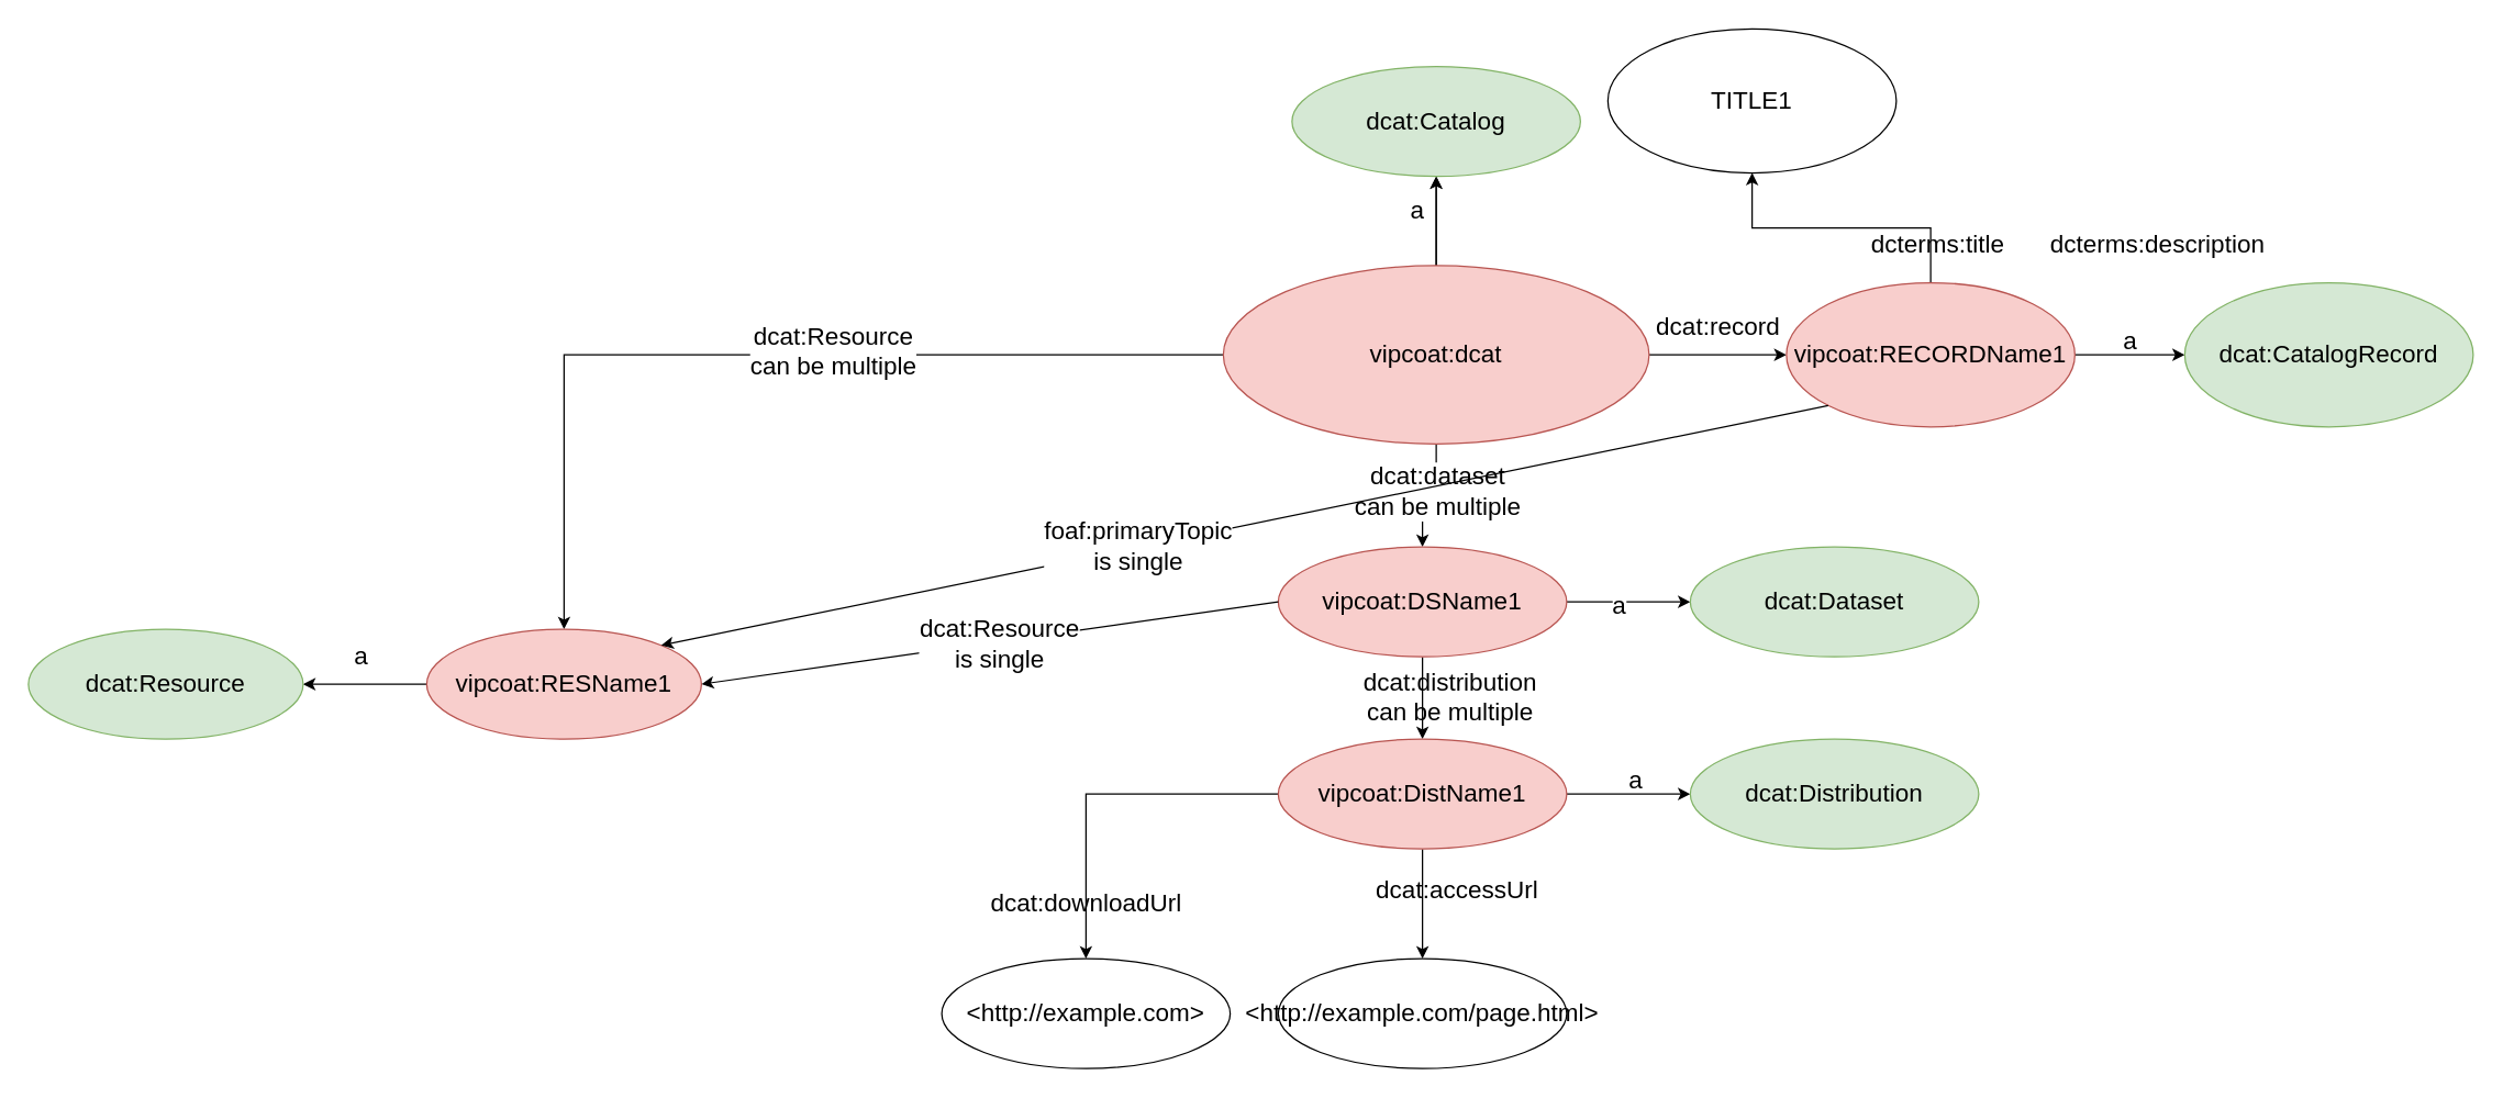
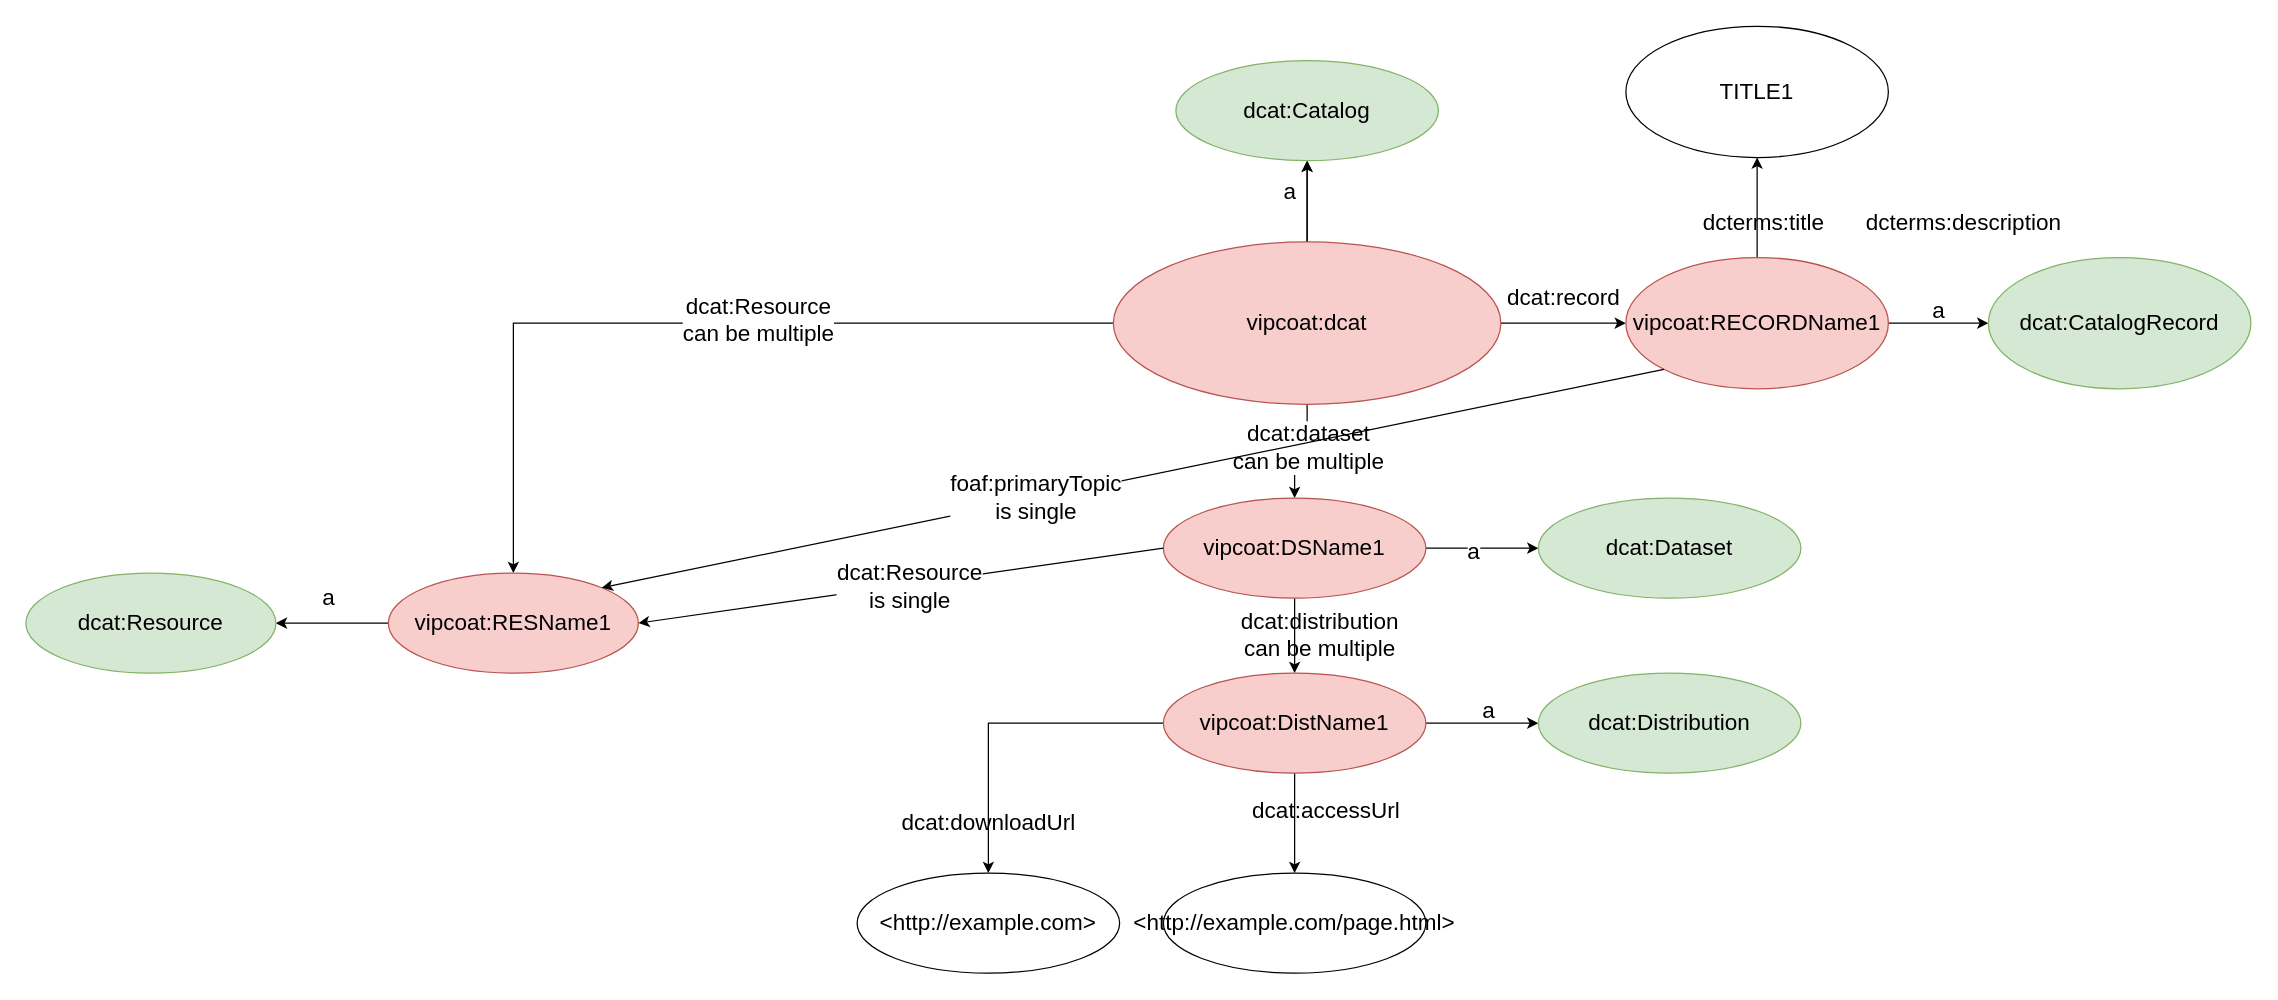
  <mxCell id="0" />
  <mxCell id="1" parent="0" />
  <mxCell id="2" value="" style="edgeStyle=orthogonalEdgeStyle;rounded=0;orthogonalLoop=1;jettySize=auto;html=1;fontSize=18;" parent="1" source="10" target="11" edge="1"><mxGeometry relative="1" as="geometry" /></mxCell>
  <mxCell id="3" value="a" style="edgeLabel;html=1;align=center;verticalAlign=middle;resizable=0;points=[];fontSize=18;" parent="2" vertex="1" connectable="0"><mxGeometry x="-0.26" y="3" relative="1" as="geometry"><mxPoint x="-12" y="-17" as="offset" /></mxGeometry></mxCell>
  <mxCell id="4" value="" style="edgeStyle=orthogonalEdgeStyle;rounded=0;orthogonalLoop=1;jettySize=auto;html=1;fontSize=18;" parent="1" source="10" target="11" edge="1"><mxGeometry relative="1" as="geometry" /></mxCell>
  <mxCell id="5" value="" style="edgeStyle=orthogonalEdgeStyle;rounded=0;orthogonalLoop=1;jettySize=auto;html=1;fontSize=18;" parent="1" source="10" target="15" edge="1"><mxGeometry relative="1" as="geometry" /></mxCell>
  <mxCell id="6" value="&lt;div&gt;dcat:dataset&lt;/div&gt;&lt;div&gt;can be multiple&lt;br&gt;&lt;/div&gt;" style="edgeLabel;html=1;align=center;verticalAlign=middle;resizable=0;points=[];fontSize=18;" parent="5" vertex="1" connectable="0"><mxGeometry x="-0.33" relative="1" as="geometry"><mxPoint y="6" as="offset" /></mxGeometry></mxCell>
  <mxCell id="7" style="edgeStyle=orthogonalEdgeStyle;rounded=0;orthogonalLoop=1;jettySize=auto;html=1;fontSize=18;" parent="1" source="10" target="29" edge="1"><mxGeometry relative="1" as="geometry" /></mxCell>
  <mxCell id="8" value="&lt;div&gt;dcat:Resource&lt;/div&gt;&lt;div&gt;can be multiple&lt;br&gt;&lt;/div&gt;" style="edgeLabel;html=1;align=center;verticalAlign=middle;resizable=0;points=[];fontSize=18;" parent="7" vertex="1" connectable="0"><mxGeometry x="-0.162" y="-3" relative="1" as="geometry"><mxPoint as="offset" /></mxGeometry></mxCell>
  <mxCell id="9" value="" style="edgeStyle=orthogonalEdgeStyle;rounded=0;orthogonalLoop=1;jettySize=auto;html=1;fontSize=18;" parent="1" source="10" target="36" edge="1"><mxGeometry relative="1" as="geometry" /></mxCell>
  <mxCell id="10" value="&lt;font style=&quot;font-size: 18px;&quot;&gt;vipcoat:dcat&lt;/font&gt;" style="ellipse;whiteSpace=wrap;html=1;fillColor=#f8cecc;strokeColor=#b85450;" parent="1" vertex="1"><mxGeometry x="890" y="193" width="310" height="130" as="geometry" /></mxCell>
  <mxCell id="11" value="&lt;font style=&quot;font-size: 18px;&quot;&gt;dcat:Catalog&lt;/font&gt;" style="ellipse;whiteSpace=wrap;html=1;fillColor=#d5e8d4;strokeColor=#82b366;" parent="1" vertex="1"><mxGeometry x="940" y="48" width="210" height="80" as="geometry" /></mxCell>
  <mxCell id="12" value="" style="edgeStyle=orthogonalEdgeStyle;rounded=0;orthogonalLoop=1;jettySize=auto;html=1;fontSize=18;" parent="1" source="15" target="16" edge="1"><mxGeometry relative="1" as="geometry" /></mxCell>
  <mxCell id="13" value="a" style="edgeLabel;html=1;align=center;verticalAlign=middle;resizable=0;points=[];fontSize=18;" parent="12" vertex="1" connectable="0"><mxGeometry x="-0.182" y="-2" relative="1" as="geometry"><mxPoint as="offset" /></mxGeometry></mxCell>
  <mxCell id="14" value="" style="edgeStyle=orthogonalEdgeStyle;rounded=0;orthogonalLoop=1;jettySize=auto;html=1;fontSize=18;" parent="1" source="15" target="20" edge="1"><mxGeometry relative="1" as="geometry" /></mxCell>
  <mxCell id="15" value="&lt;font style=&quot;font-size: 18px;&quot;&gt;vipcoat:DSName1&lt;/font&gt;" style="ellipse;whiteSpace=wrap;html=1;fillColor=#f8cecc;strokeColor=#b85450;" parent="1" vertex="1"><mxGeometry x="930" y="398" width="210" height="80" as="geometry" /></mxCell>
  <mxCell id="16" value="&lt;font style=&quot;font-size: 18px;&quot;&gt;dcat:Dataset&lt;/font&gt;" style="ellipse;whiteSpace=wrap;html=1;fillColor=#d5e8d4;strokeColor=#82b366;" parent="1" vertex="1"><mxGeometry x="1230" y="398" width="210" height="80" as="geometry" /></mxCell>
  <mxCell id="17" value="" style="edgeStyle=orthogonalEdgeStyle;rounded=0;orthogonalLoop=1;jettySize=auto;html=1;fontSize=18;" parent="1" source="20" target="22" edge="1"><mxGeometry relative="1" as="geometry"><Array as="points"><mxPoint x="1190" y="578" /><mxPoint x="1190" y="578" /></Array></mxGeometry></mxCell>
  <mxCell id="18" value="" style="edgeStyle=orthogonalEdgeStyle;rounded=0;orthogonalLoop=1;jettySize=auto;html=1;fontSize=18;" parent="1" source="20" target="24" edge="1"><mxGeometry relative="1" as="geometry" /></mxCell>
  <mxCell id="19" value="" style="edgeStyle=orthogonalEdgeStyle;rounded=0;orthogonalLoop=1;jettySize=auto;html=1;fontSize=18;" parent="1" source="20" target="26" edge="1"><mxGeometry relative="1" as="geometry" /></mxCell>
  <mxCell id="20" value="&lt;font style=&quot;font-size: 18px;&quot;&gt;vipcoat:DistName1&lt;/font&gt;" style="ellipse;whiteSpace=wrap;html=1;fillColor=#f8cecc;strokeColor=#b85450;" parent="1" vertex="1"><mxGeometry x="930" y="538" width="210" height="80" as="geometry" /></mxCell>
  <mxCell id="21" value="&lt;div&gt;dcat:distribution&lt;/div&gt;&lt;div&gt;can be multiple&lt;br&gt;&lt;/div&gt;" style="text;html=1;align=center;verticalAlign=middle;resizable=0;points=[];autosize=1;strokeColor=none;fillColor=none;fontSize=18;" parent="1" vertex="1"><mxGeometry x="980" y="478" width="150" height="60" as="geometry" /></mxCell>
  <mxCell id="22" value="&lt;font style=&quot;font-size: 18px;&quot;&gt;dcat:Distribution&lt;/font&gt;" style="ellipse;whiteSpace=wrap;html=1;fillColor=#d5e8d4;strokeColor=#82b366;" parent="1" vertex="1"><mxGeometry x="1230" y="538" width="210" height="80" as="geometry" /></mxCell>
  <mxCell id="23" value="a" style="text;html=1;align=center;verticalAlign=middle;resizable=0;points=[];autosize=1;strokeColor=none;fillColor=none;fontSize=18;" parent="1" vertex="1"><mxGeometry x="1175" y="548" width="30" height="40" as="geometry" /></mxCell>
  <mxCell id="24" value="&lt;font style=&quot;font-size: 18px;&quot;&gt;&amp;lt;http://example.com/page.html&amp;gt;&lt;/font&gt;" style="ellipse;whiteSpace=wrap;html=1;" parent="1" vertex="1"><mxGeometry x="930" y="698" width="210" height="80" as="geometry" /></mxCell>
  <mxCell id="25" value="dcat:accessUrl" style="text;html=1;align=center;verticalAlign=middle;resizable=0;points=[];autosize=1;strokeColor=none;fillColor=none;fontSize=18;" parent="1" vertex="1"><mxGeometry x="990" y="628" width="140" height="40" as="geometry" /></mxCell>
  <mxCell id="26" value="&lt;font style=&quot;font-size: 18px;&quot;&gt;&amp;lt;http://example.com&amp;gt;&lt;/font&gt;" style="ellipse;whiteSpace=wrap;html=1;" parent="1" vertex="1"><mxGeometry x="685" y="698" width="210" height="80" as="geometry" /></mxCell>
  <mxCell id="27" value="dcat:downloadUrl" style="text;html=1;align=center;verticalAlign=middle;resizable=0;points=[];autosize=1;strokeColor=none;fillColor=none;fontSize=18;" parent="1" vertex="1"><mxGeometry x="710" y="638" width="160" height="40" as="geometry" /></mxCell>
  <mxCell id="28" value="" style="edgeStyle=orthogonalEdgeStyle;rounded=0;orthogonalLoop=1;jettySize=auto;html=1;fontSize=18;" parent="1" source="29" target="32" edge="1"><mxGeometry relative="1" as="geometry" /></mxCell>
  <mxCell id="29" value="vipcoat:RESName1" style="ellipse;whiteSpace=wrap;html=1;fontSize=18;fillColor=#f8cecc;strokeColor=#b85450;" parent="1" vertex="1"><mxGeometry x="310" y="458" width="200" height="80" as="geometry" /></mxCell>
  <mxCell id="30" value="" style="endArrow=classic;html=1;rounded=0;fontSize=18;exitX=0;exitY=0.5;exitDx=0;exitDy=0;entryX=1;entryY=0.5;entryDx=0;entryDy=0;" parent="1" source="15" target="29" edge="1"><mxGeometry width="50" height="50" relative="1" as="geometry"><mxPoint x="845" y="518" as="sourcePoint" /><mxPoint x="895" y="468" as="targetPoint" /></mxGeometry></mxCell>
  <mxCell id="31" value="&lt;div&gt;dcat:Resource&lt;/div&gt;&lt;div&gt;is single&lt;br&gt;&lt;/div&gt;" style="edgeLabel;html=1;align=center;verticalAlign=middle;resizable=0;points=[];fontSize=18;" parent="30" vertex="1" connectable="0"><mxGeometry x="-0.029" y="1" relative="1" as="geometry"><mxPoint as="offset" /></mxGeometry></mxCell>
  <mxCell id="32" value="dcat:Resource" style="ellipse;whiteSpace=wrap;html=1;fontSize=18;fillColor=#d5e8d4;strokeColor=#82b366;" parent="1" vertex="1"><mxGeometry x="20" y="458" width="200" height="80" as="geometry" /></mxCell>
  <mxCell id="33" value="a" style="text;html=1;align=center;verticalAlign=middle;resizable=0;points=[];autosize=1;strokeColor=none;fillColor=none;fontSize=18;" parent="1" vertex="1"><mxGeometry x="247" y="458" width="30" height="40" as="geometry" /></mxCell>
  <mxCell id="34" value="" style="edgeStyle=orthogonalEdgeStyle;rounded=0;orthogonalLoop=1;jettySize=auto;html=1;fontSize=18;" parent="1" source="36" target="37" edge="1"><mxGeometry relative="1" as="geometry"><Array as="points"><mxPoint x="1540" y="258" /><mxPoint x="1540" y="258" /></Array></mxGeometry></mxCell>
  <mxCell id="35" value="" style="edgeStyle=orthogonalEdgeStyle;rounded=0;orthogonalLoop=1;jettySize=auto;html=1;fontSize=18;" parent="1" source="36" target="40" edge="1"><mxGeometry relative="1" as="geometry" /></mxCell>
  <mxCell id="36" value="&lt;font style=&quot;font-size: 18px;&quot;&gt;vipcoat:RECORDName1&lt;/font&gt;" style="ellipse;whiteSpace=wrap;html=1;fillColor=#f8cecc;strokeColor=#b85450;" parent="1" vertex="1"><mxGeometry x="1300" y="205.5" width="210" height="105" as="geometry" /></mxCell>
  <mxCell id="37" value="&lt;font style=&quot;font-size: 18px;&quot;&gt;dcat:CatalogRecord&lt;/font&gt;" style="ellipse;whiteSpace=wrap;html=1;fillColor=#d5e8d4;strokeColor=#82b366;" parent="1" vertex="1"><mxGeometry x="1590" y="205.5" width="210" height="105" as="geometry" /></mxCell>
  <mxCell id="38" value="a" style="text;html=1;align=center;verticalAlign=middle;resizable=0;points=[];autosize=1;strokeColor=none;fillColor=none;fontSize=18;" parent="1" vertex="1"><mxGeometry x="1535" y="228" width="30" height="40" as="geometry" /></mxCell>
  <mxCell id="39" value="dcat:record" style="text;html=1;align=center;verticalAlign=middle;resizable=0;points=[];autosize=1;strokeColor=none;fillColor=none;fontSize=18;" parent="1" vertex="1"><mxGeometry x="1195" y="218" width="110" height="40" as="geometry" /></mxCell>
- <mxCell id="40" value="&lt;font style=&quot;font-size: 18px;&quot;&gt;TITLE1&lt;/font&gt;" style="ellipse;whiteSpace=wrap;html=1;" parent="1" vertex="1"><mxGeometry x="1170" y="20.5" width="210" height="105" as="geometry" /></mxCell>
+ <mxCell id="40" value="&lt;font style=&quot;font-size: 18px;&quot;&gt;TITLE1&lt;/font&gt;" style="ellipse;whiteSpace=wrap;html=1;" parent="1" vertex="1"><mxGeometry x="1300" y="20.5" width="210" height="105" as="geometry" /></mxCell>
  <mxCell id="41" value="dcterms:title" style="text;html=1;align=center;verticalAlign=middle;resizable=0;points=[];autosize=1;strokeColor=none;fillColor=none;fontSize=18;" parent="1" vertex="1"><mxGeometry x="1350" y="158" width="120" height="40" as="geometry" /></mxCell>
  <mxCell id="42" value="dcterms:description" style="text;html=1;align=center;verticalAlign=middle;resizable=0;points=[];autosize=1;strokeColor=none;fillColor=none;fontSize=18;" parent="1" vertex="1"><mxGeometry x="1480" y="158" width="180" height="40" as="geometry" /></mxCell>
  <mxCell id="43" value="" style="endArrow=classic;html=1;rounded=0;fontSize=18;exitX=0;exitY=1;exitDx=0;exitDy=0;entryX=1;entryY=0;entryDx=0;entryDy=0;" parent="1" source="36" target="29" edge="1"><mxGeometry width="50" height="50" relative="1" as="geometry"><mxPoint x="1470.001" y="300.225" as="sourcePoint" /><mxPoint x="1583.347" y="377.678" as="targetPoint" /></mxGeometry></mxCell>
  <mxCell id="44" value="&lt;div&gt;foaf:primaryTopic&lt;/div&gt;&lt;div&gt;is single&lt;br&gt;&lt;/div&gt;" style="edgeLabel;html=1;align=center;verticalAlign=middle;resizable=0;points=[];fontSize=18;" parent="43" vertex="1" connectable="0"><mxGeometry x="0.182" y="-1" relative="1" as="geometry"><mxPoint as="offset" /></mxGeometry></mxCell>
